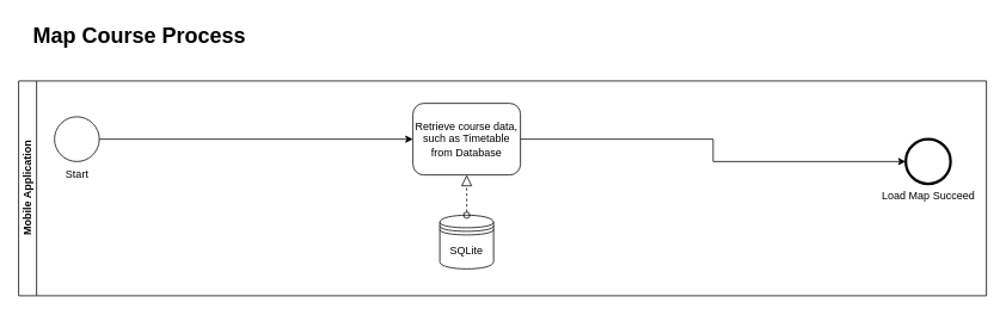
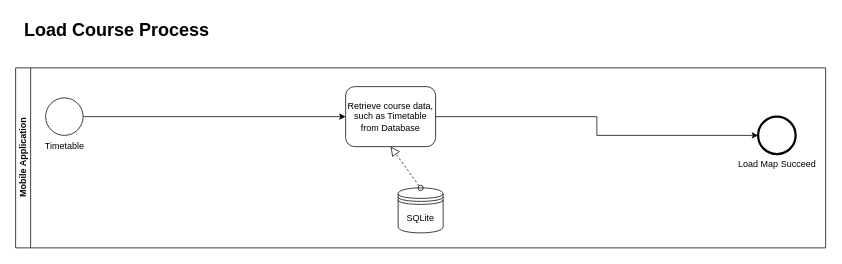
  <mxCell id="0" />
  <mxCell id="1" parent="0" />
  <mxCell id="2" value="Mobile Application" style="swimlane;html=1;horizontal=0;startSize=20;" vertex="1" parent="1"><mxGeometry x="20" y="90" width="1080" height="240" as="geometry" /></mxCell>
  <mxCell id="3" style="edgeStyle=orthogonalEdgeStyle;rounded=0;orthogonalLoop=1;jettySize=auto;html=1;exitX=1;exitY=0.5;exitDx=0;exitDy=0;entryX=0;entryY=0.5;entryDx=0;entryDy=0;" edge="1" parent="2" source="4" target="7"><mxGeometry relative="1" as="geometry" /></mxCell>
- <mxCell id="4" value="Start" style="shape=mxgraph.bpmn.shape;html=1;verticalLabelPosition=bottom;labelBackgroundColor=#ffffff;verticalAlign=top;align=center;perimeter=ellipsePerimeter;outlineConnect=0;outline=standard;symbol=general;" vertex="1" parent="2"><mxGeometry x="40" y="40" width="50" height="50" as="geometry" /></mxCell>
+ <mxCell id="4" value="Timetable" style="shape=mxgraph.bpmn.shape;html=1;verticalLabelPosition=bottom;labelBackgroundColor=#ffffff;verticalAlign=top;align=center;perimeter=ellipsePerimeter;outlineConnect=0;outline=standard;symbol=general;" vertex="1" parent="2"><mxGeometry x="40" y="40" width="50" height="50" as="geometry" /></mxCell>
  <mxCell id="5" value="Load Map Succeed" style="shape=mxgraph.bpmn.shape;html=1;verticalLabelPosition=bottom;labelBackgroundColor=#ffffff;verticalAlign=top;align=center;perimeter=ellipsePerimeter;outlineConnect=0;outline=end;symbol=general;" vertex="1" parent="2"><mxGeometry x="990" y="65" width="50" height="50" as="geometry" /></mxCell>
- <mxCell id="6" value="SQLite" style="shape=datastore;whiteSpace=wrap;html=1;" vertex="1" parent="2"><mxGeometry x="470" y="150" width="60" height="60" as="geometry" /></mxCell>
+ <mxCell id="6" value="SQLite" style="shape=datastore;whiteSpace=wrap;html=1;" vertex="1" parent="2"><mxGeometry x="510" y="160" width="60" height="60" as="geometry" /></mxCell>
  <mxCell id="7" value="Retrieve course data, such as Timetable from Database" style="shape=ext;rounded=1;html=1;whiteSpace=wrap;" vertex="1" parent="2"><mxGeometry x="440" y="25" width="120" height="80" as="geometry" /></mxCell>
  <mxCell id="8" style="edgeStyle=orthogonalEdgeStyle;rounded=0;orthogonalLoop=1;jettySize=auto;html=1;exitX=1;exitY=0.5;exitDx=0;exitDy=0;" edge="1" parent="2" source="7" target="5"><mxGeometry relative="1" as="geometry"><mxPoint x="740" y="65" as="sourcePoint" /></mxGeometry></mxCell>
  <mxCell id="9" value="" style="startArrow=oval;startFill=0;startSize=7;endArrow=block;endFill=0;endSize=10;dashed=1;html=1;entryX=0.5;entryY=1;entryDx=0;entryDy=0;exitX=0.5;exitY=0;exitDx=0;exitDy=0;" edge="1" parent="2" source="6" target="7"><mxGeometry width="100" relative="1" as="geometry"><mxPoint x="170" y="280" as="sourcePoint" /><mxPoint x="270" y="280" as="targetPoint" /></mxGeometry></mxCell>
- <mxCell id="10" value="&lt;h1&gt;Map Course Process&lt;/h1&gt;" style="text;html=1;strokeColor=none;fillColor=none;align=center;verticalAlign=middle;whiteSpace=wrap;rounded=0;" vertex="1" parent="1"><mxGeometry x="20" y="20" width="270" height="40" as="geometry" /></mxCell>
+ <mxCell id="10" value="&lt;h1&gt;Load Course Process&lt;/h1&gt;" style="text;html=1;strokeColor=none;fillColor=none;align=center;verticalAlign=middle;whiteSpace=wrap;rounded=0;" vertex="1" parent="1"><mxGeometry x="20" y="20" width="270" height="40" as="geometry" /></mxCell>
